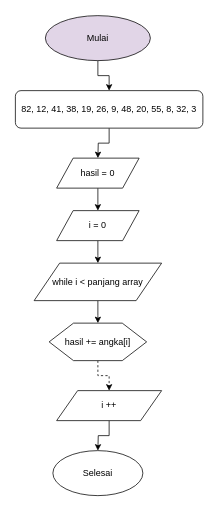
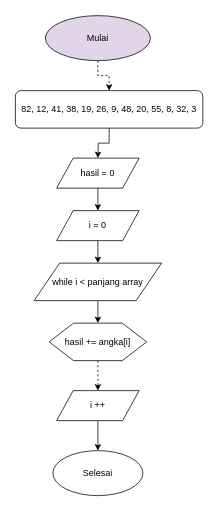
  <mxCell id="0" />
  <mxCell id="1" parent="0" />
- <mxCell id="2" style="edgeStyle=orthogonalEdgeStyle;rounded=0;orthogonalLoop=1;jettySize=auto;html=1;" edge="1" parent="1" source="3" target="5"><mxGeometry relative="1" as="geometry"><mxPoint x="130" y="120" as="targetPoint" /></mxGeometry></mxCell>
+ <mxCell id="2" style="edgeStyle=orthogonalEdgeStyle;rounded=0;orthogonalLoop=1;jettySize=auto;html=1;dashed=1;" edge="1" parent="1" source="3" target="5"><mxGeometry relative="1" as="geometry"><mxPoint x="130" y="120" as="targetPoint" /></mxGeometry></mxCell>
  <mxCell id="3" value="Mulai" style="ellipse;whiteSpace=wrap;html=1;fillColor=#e1d5e7;" vertex="1" parent="1"><mxGeometry x="60" y="20" width="140" height="60" as="geometry" /></mxCell>
  <mxCell id="4" style="edgeStyle=orthogonalEdgeStyle;rounded=0;orthogonalLoop=1;jettySize=auto;html=1;" edge="1" parent="1" source="5"><mxGeometry relative="1" as="geometry"><mxPoint x="130" y="210" as="targetPoint" /></mxGeometry></mxCell>
  <mxCell id="5" value="82, 12, 41, 38, 19, 26, 9, 48, 20, 55, 8, 32, 3" style="rounded=1;whiteSpace=wrap;html=1;" vertex="1" parent="1"><mxGeometry x="20" y="120" width="250" height="50" as="geometry" /></mxCell>
  <mxCell id="6" style="edgeStyle=orthogonalEdgeStyle;rounded=0;orthogonalLoop=1;jettySize=auto;html=1;" edge="1" parent="1" source="7"><mxGeometry relative="1" as="geometry"><mxPoint x="130" y="280" as="targetPoint" /></mxGeometry></mxCell>
  <mxCell id="7" value="hasil = 0" style="shape=parallelogram;perimeter=parallelogramPerimeter;whiteSpace=wrap;html=1;" vertex="1" parent="1"><mxGeometry x="75" y="210" width="110" height="40" as="geometry" /></mxCell>
  <mxCell id="8" style="edgeStyle=orthogonalEdgeStyle;rounded=0;orthogonalLoop=1;jettySize=auto;html=1;" edge="1" parent="1" source="9"><mxGeometry relative="1" as="geometry"><mxPoint x="130" y="350" as="targetPoint" /></mxGeometry></mxCell>
  <mxCell id="9" value="i = 0" style="shape=parallelogram;perimeter=parallelogramPerimeter;whiteSpace=wrap;html=1;" vertex="1" parent="1"><mxGeometry x="75" y="280" width="110" height="40" as="geometry" /></mxCell>
  <mxCell id="10" style="edgeStyle=orthogonalEdgeStyle;rounded=0;orthogonalLoop=1;jettySize=auto;html=1;" edge="1" parent="1" source="11"><mxGeometry relative="1" as="geometry"><mxPoint x="130" y="430" as="targetPoint" /></mxGeometry></mxCell>
  <mxCell id="11" value="while i &lt; panjang array" style="shape=parallelogram;perimeter=parallelogramPerimeter;whiteSpace=wrap;html=1;" vertex="1" parent="1"><mxGeometry x="45" y="350" width="170" height="50" as="geometry" /></mxCell>
  <mxCell id="12" style="edgeStyle=orthogonalEdgeStyle;rounded=0;orthogonalLoop=1;jettySize=auto;html=1;dashed=1;" edge="1" parent="1" source="13" target="15"><mxGeometry relative="1" as="geometry"><mxPoint x="130" y="520" as="targetPoint" /></mxGeometry></mxCell>
  <mxCell id="13" value="hasil += angka[i]" style="shape=hexagon;perimeter=hexagonPerimeter2;whiteSpace=wrap;html=1;" vertex="1" parent="1"><mxGeometry x="65" y="430" width="130" height="50" as="geometry" /></mxCell>
  <mxCell id="14" style="edgeStyle=orthogonalEdgeStyle;rounded=0;orthogonalLoop=1;jettySize=auto;html=1;" edge="1" parent="1" source="15"><mxGeometry relative="1" as="geometry"><mxPoint x="130" y="600" as="targetPoint" /></mxGeometry></mxCell>
- <mxCell id="15" value="i ++" style="shape=parallelogram;perimeter=parallelogramPerimeter;whiteSpace=wrap;html=1;" vertex="1" parent="1"><mxGeometry x="75" y="520" width="140" height="40" as="geometry" /></mxCell>
+ <mxCell id="15" value="i ++" style="shape=parallelogram;perimeter=parallelogramPerimeter;whiteSpace=wrap;html=1;" vertex="1" parent="1"><mxGeometry x="75" y="520" width="110" height="40" as="geometry" /></mxCell>
  <mxCell id="16" value="Selesai" style="ellipse;whiteSpace=wrap;html=1;" vertex="1" parent="1"><mxGeometry x="70" y="600" width="120" height="60" as="geometry" /></mxCell>
